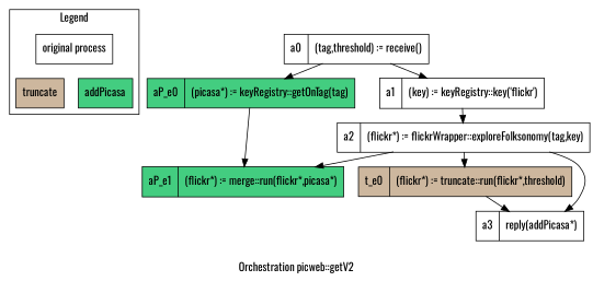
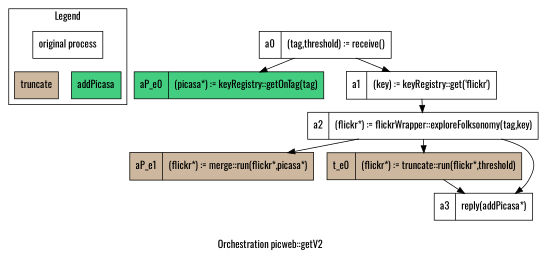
  digraph {
    fontname=Oswald
    label="Orchestration picweb::getV2"
    node [fontname=Oswald shape=record]
    edge [fontname=Oswald]
    n1 [label="original process"]
    n2 [fillcolor=bisque3 label=truncate style=filled]
    n3 [fillcolor=seagreen3 label=addPicasa style=filled]
    n4 [label="a0|(tag,threshold) := receive()"]
-   n5 [label="a1|(key) := keyRegistry::key('flickr')"]
+   n5 [label="a1|(key) := keyRegistry::get('flickr')"]
    n6 [fillcolor=seagreen3 label="aP_e0|(picasa*) := keyRegistry::getOnTag(tag)" style=filled]
    n7 [label="a2|(flickr*) := flickrWrapper::exploreFolksonomy(tag,key)"]
-   n8 [fillcolor=seagreen3 label="aP_e1|(flickr*) := merge::run(flickr*,picasa*)" style=filled]
+   n8 [fillcolor=bisque3 label="aP_e1|(flickr*) := merge::run(flickr*,picasa*)" style=filled]
    n9 [fillcolor=bisque3 label="t_e0|(flickr*) := truncate::run(flickr*,threshold)" style=filled]
    n10 [label="a3|reply(addPicasa*)"]
    subgraph cluster_1 {
      label=Legend
      ranksep=0.02
      n1
      n2
      n3
    }
    n1 -> n2 [arrowsize=0 style=invis]
    n1 -> n3 [arrowsize=0 style=invis]
    n4 -> n5
    n4 -> n6
    n5 -> n7
-   n6 -> n8
    n7 -> n8
    n7 -> n9
    n7 -> n10
    n9 -> n10
  }
